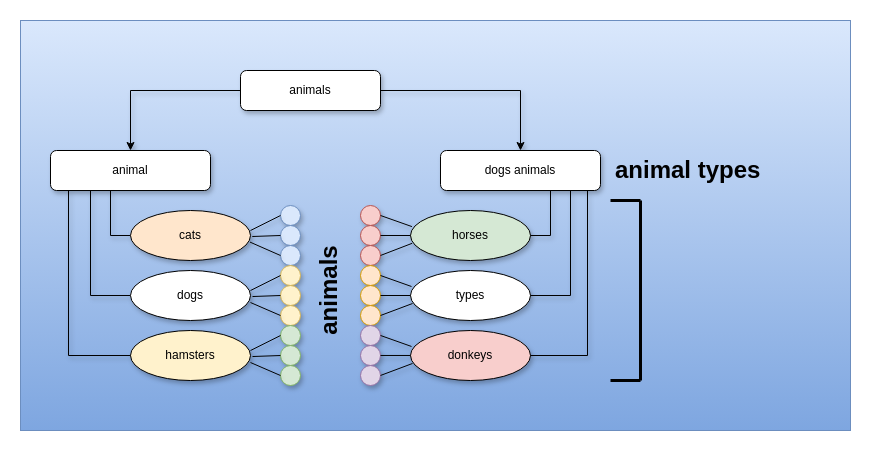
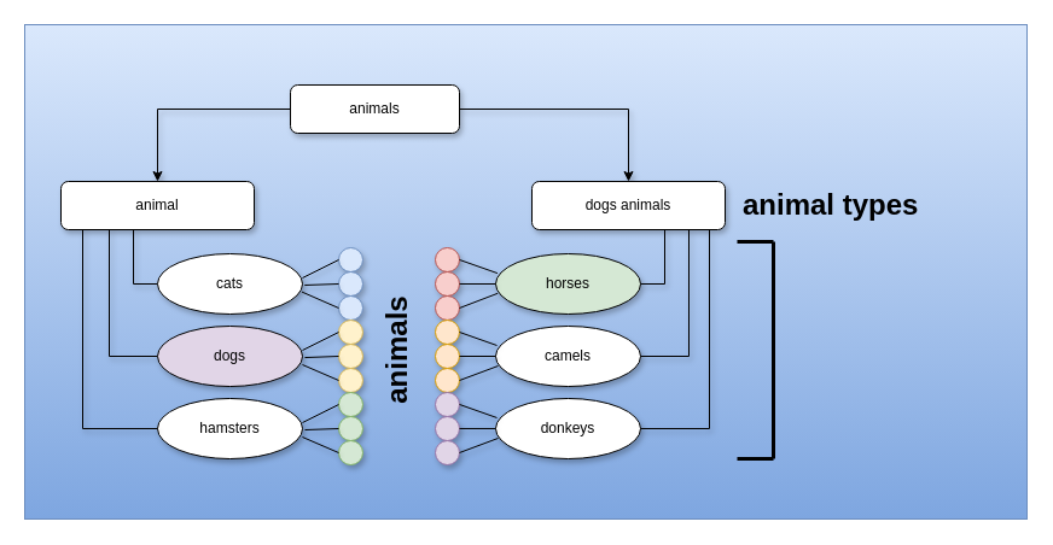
  <mxCell id="0" />
  <mxCell id="1" parent="0" />
  <mxCell id="2" value="" style="rounded=0;whiteSpace=wrap;html=1;fillColor=#dae8fc;strokeColor=#6c8ebf;gradientColor=#7ea6e0;" parent="1" vertex="1"><mxGeometry x="20" y="20" width="830" height="410" as="geometry" /></mxCell>
  <mxCell id="3" style="edgeStyle=orthogonalEdgeStyle;rounded=0;orthogonalLoop=1;jettySize=auto;html=1;entryX=0.5;entryY=0;entryDx=0;entryDy=0;shadow=1;" parent="1" source="5" target="6" edge="1"><mxGeometry relative="1" as="geometry" /></mxCell>
  <mxCell id="4" style="edgeStyle=orthogonalEdgeStyle;rounded=0;orthogonalLoop=1;jettySize=auto;html=1;entryX=0.5;entryY=0;entryDx=0;entryDy=0;shadow=1;" parent="1" source="5" target="7" edge="1"><mxGeometry relative="1" as="geometry" /></mxCell>
  <mxCell id="5" value="animals" style="rounded=1;whiteSpace=wrap;html=1;shadow=1;" parent="1" vertex="1"><mxGeometry x="240" y="70" width="140" height="40" as="geometry" /></mxCell>
  <mxCell id="6" value="animal" style="rounded=1;whiteSpace=wrap;html=1;shadow=1;" parent="1" vertex="1"><mxGeometry x="50" y="150" width="160" height="40" as="geometry" /></mxCell>
  <mxCell id="7" value="dogs animals" style="rounded=1;whiteSpace=wrap;html=1;shadow=1;" parent="1" vertex="1"><mxGeometry x="440" y="150" width="160" height="40" as="geometry" /></mxCell>
  <mxCell id="8" style="edgeStyle=orthogonalEdgeStyle;rounded=0;orthogonalLoop=1;jettySize=auto;html=1;endArrow=none;endFill=0;shadow=1;" parent="1" source="9" edge="1"><mxGeometry relative="1" as="geometry"><mxPoint x="110" y="200" as="targetPoint" /></mxGeometry></mxCell>
- <mxCell id="9" value="cats" style="ellipse;whiteSpace=wrap;html=1;shadow=1;fillColor=#ffe6cc;" parent="1" vertex="1"><mxGeometry x="130" y="210" width="120" height="50" as="geometry" /></mxCell>
+ <mxCell id="9" value="cats" style="ellipse;whiteSpace=wrap;html=1;shadow=1;" parent="1" vertex="1"><mxGeometry x="130" y="210" width="120" height="50" as="geometry" /></mxCell>
  <mxCell id="10" style="edgeStyle=orthogonalEdgeStyle;rounded=0;orthogonalLoop=1;jettySize=auto;html=1;endArrow=none;endFill=0;shadow=1;" parent="1" source="11" edge="1"><mxGeometry relative="1" as="geometry"><mxPoint x="90" y="190" as="targetPoint" /><Array as="points"><mxPoint x="90" y="295" /></Array></mxGeometry></mxCell>
- <mxCell id="11" value="dogs" style="ellipse;whiteSpace=wrap;html=1;shadow=1;" parent="1" vertex="1"><mxGeometry x="130" y="270" width="120" height="50" as="geometry" /></mxCell>
- <mxCell id="12" value="hamsters" style="ellipse;whiteSpace=wrap;html=1;shadow=1;fillColor=#fff2cc;" parent="1" vertex="1"><mxGeometry x="130" y="330" width="120" height="50" as="geometry" /></mxCell>
+ <mxCell id="11" value="dogs" style="ellipse;whiteSpace=wrap;html=1;shadow=1;fillColor=#e1d5e7;" parent="1" vertex="1"><mxGeometry x="130" y="270" width="120" height="50" as="geometry" /></mxCell>
+ <mxCell id="12" value="hamsters" style="ellipse;whiteSpace=wrap;html=1;shadow=1;" parent="1" vertex="1"><mxGeometry x="130" y="330" width="120" height="50" as="geometry" /></mxCell>
  <mxCell id="13" style="edgeStyle=orthogonalEdgeStyle;rounded=0;orthogonalLoop=1;jettySize=auto;html=1;endArrow=none;endFill=0;shadow=1;" parent="1" source="12" edge="1"><mxGeometry relative="1" as="geometry"><mxPoint x="68" y="190" as="targetPoint" /><Array as="points"><mxPoint x="68" y="355" /></Array></mxGeometry></mxCell>
  <mxCell id="14" value="horses" style="ellipse;whiteSpace=wrap;html=1;shadow=1;fillColor=#d5e8d4;" parent="1" vertex="1"><mxGeometry x="410" y="210" width="120" height="50" as="geometry" /></mxCell>
- <mxCell id="15" value="types" style="ellipse;whiteSpace=wrap;html=1;shadow=1;" parent="1" vertex="1"><mxGeometry x="410" y="270" width="120" height="50" as="geometry" /></mxCell>
- <mxCell id="16" value="donkeys" style="ellipse;whiteSpace=wrap;html=1;shadow=1;fillColor=#f8cecc;" parent="1" vertex="1"><mxGeometry x="410" y="330" width="120" height="50" as="geometry" /></mxCell>
+ <mxCell id="15" value="camels" style="ellipse;whiteSpace=wrap;html=1;shadow=1;" parent="1" vertex="1"><mxGeometry x="410" y="270" width="120" height="50" as="geometry" /></mxCell>
+ <mxCell id="16" value="donkeys" style="ellipse;whiteSpace=wrap;html=1;shadow=1;" parent="1" vertex="1"><mxGeometry x="410" y="330" width="120" height="50" as="geometry" /></mxCell>
  <mxCell id="17" value="&lt;h1&gt;animal types&lt;/h1&gt;" style="text;html=1;strokeColor=none;fillColor=none;spacing=5;spacingTop=-20;whiteSpace=wrap;overflow=hidden;rounded=0;" vertex="1" parent="1"><mxGeometry x="610" y="150" width="190" height="39.97" as="geometry" /></mxCell>
  <mxCell id="18" value="" style="group;strokeWidth=6;strokeColor=none;perimeterSpacing=2;shadow=0;" vertex="1" connectable="0" parent="1"><mxGeometry x="610" y="200" width="30" height="180" as="geometry" /></mxCell>
  <mxCell id="19" value="" style="endArrow=none;html=1;rounded=0;strokeWidth=3;" edge="1" parent="18"><mxGeometry width="50" height="50" relative="1" as="geometry"><mxPoint x="30" y="180" as="sourcePoint" /><mxPoint x="30" as="targetPoint" /></mxGeometry></mxCell>
  <mxCell id="20" value="" style="endArrow=none;html=1;rounded=0;strokeWidth=3;" edge="1" parent="18"><mxGeometry width="50" height="50" relative="1" as="geometry"><mxPoint as="sourcePoint" /><mxPoint x="30" as="targetPoint" /></mxGeometry></mxCell>
  <mxCell id="21" value="" style="endArrow=none;html=1;rounded=0;strokeWidth=3;" edge="1" parent="18"><mxGeometry width="50" height="50" relative="1" as="geometry"><mxPoint y="180" as="sourcePoint" /><mxPoint x="30" y="180" as="targetPoint" /></mxGeometry></mxCell>
  <mxCell id="22" value="" style="ellipse;whiteSpace=wrap;html=1;aspect=fixed;fillColor=#dae8fc;strokeColor=#6c8ebf;shadow=1;" vertex="1" parent="1"><mxGeometry x="280" y="205" width="20" height="20" as="geometry" /></mxCell>
  <mxCell id="23" value="" style="ellipse;whiteSpace=wrap;html=1;aspect=fixed;fillColor=#dae8fc;strokeColor=#6c8ebf;shadow=1;" vertex="1" parent="1"><mxGeometry x="280" y="225" width="20" height="20" as="geometry" /></mxCell>
  <mxCell id="24" value="" style="ellipse;whiteSpace=wrap;html=1;aspect=fixed;fillColor=#dae8fc;strokeColor=#6c8ebf;shadow=1;" vertex="1" parent="1"><mxGeometry x="280" y="245" width="20" height="20" as="geometry" /></mxCell>
  <mxCell id="25" value="" style="endArrow=none;html=1;rounded=0;entryX=0;entryY=0.5;entryDx=0;entryDy=0;shadow=1;" edge="1" parent="1" target="22"><mxGeometry width="50" height="50" relative="1" as="geometry"><mxPoint x="250" y="230" as="sourcePoint" /><mxPoint x="340" y="210" as="targetPoint" /></mxGeometry></mxCell>
  <mxCell id="26" value="" style="endArrow=none;html=1;rounded=0;entryX=0;entryY=0.5;entryDx=0;entryDy=0;exitX=1.015;exitY=0.52;exitDx=0;exitDy=0;exitPerimeter=0;shadow=1;" edge="1" parent="1" source="9" target="23"><mxGeometry width="50" height="50" relative="1" as="geometry"><mxPoint x="260" y="240" as="sourcePoint" /><mxPoint x="290" y="225" as="targetPoint" /></mxGeometry></mxCell>
  <mxCell id="27" value="" style="endArrow=none;html=1;rounded=0;entryX=0;entryY=0.5;entryDx=0;entryDy=0;exitX=0.996;exitY=0.632;exitDx=0;exitDy=0;exitPerimeter=0;shadow=1;" edge="1" parent="1" source="9" target="24"><mxGeometry width="50" height="50" relative="1" as="geometry"><mxPoint x="262" y="246" as="sourcePoint" /><mxPoint x="288" y="245" as="targetPoint" /></mxGeometry></mxCell>
  <mxCell id="28" value="" style="ellipse;whiteSpace=wrap;html=1;aspect=fixed;fillColor=#fff2cc;strokeColor=#d6b656;shadow=1;" vertex="1" parent="1"><mxGeometry x="280" y="265.03" width="20" height="20" as="geometry" /></mxCell>
  <mxCell id="29" value="" style="ellipse;whiteSpace=wrap;html=1;aspect=fixed;fillColor=#fff2cc;strokeColor=#d6b656;shadow=1;" vertex="1" parent="1"><mxGeometry x="280" y="285.03" width="20" height="20" as="geometry" /></mxCell>
  <mxCell id="30" value="" style="ellipse;whiteSpace=wrap;html=1;aspect=fixed;fillColor=#fff2cc;strokeColor=#d6b656;shadow=1;" vertex="1" parent="1"><mxGeometry x="280" y="305.03" width="20" height="20" as="geometry" /></mxCell>
  <mxCell id="31" value="" style="endArrow=none;html=1;rounded=0;entryX=0;entryY=0.5;entryDx=0;entryDy=0;shadow=1;" edge="1" parent="1" target="28"><mxGeometry width="50" height="50" relative="1" as="geometry"><mxPoint x="250" y="290.03" as="sourcePoint" /><mxPoint x="340" y="270.03" as="targetPoint" /></mxGeometry></mxCell>
  <mxCell id="32" value="" style="endArrow=none;html=1;rounded=0;entryX=0;entryY=0.5;entryDx=0;entryDy=0;exitX=1.015;exitY=0.52;exitDx=0;exitDy=0;exitPerimeter=0;shadow=1;" edge="1" parent="1" target="29"><mxGeometry width="50" height="50" relative="1" as="geometry"><mxPoint x="252" y="296.03" as="sourcePoint" /><mxPoint x="290" y="285.03" as="targetPoint" /></mxGeometry></mxCell>
  <mxCell id="33" value="" style="endArrow=none;html=1;rounded=0;entryX=0;entryY=0.5;entryDx=0;entryDy=0;exitX=0.996;exitY=0.632;exitDx=0;exitDy=0;exitPerimeter=0;shadow=1;" edge="1" parent="1" target="30"><mxGeometry width="50" height="50" relative="1" as="geometry"><mxPoint x="250" y="302.03" as="sourcePoint" /><mxPoint x="288" y="305.03" as="targetPoint" /></mxGeometry></mxCell>
  <mxCell id="34" value="" style="ellipse;whiteSpace=wrap;html=1;aspect=fixed;fillColor=#d5e8d4;strokeColor=#82b366;shadow=1;" vertex="1" parent="1"><mxGeometry x="280" y="325.03" width="20" height="20" as="geometry" /></mxCell>
  <mxCell id="35" value="" style="ellipse;whiteSpace=wrap;html=1;aspect=fixed;fillColor=#d5e8d4;strokeColor=#82b366;shadow=1;" vertex="1" parent="1"><mxGeometry x="280" y="345.03" width="20" height="20" as="geometry" /></mxCell>
  <mxCell id="36" value="" style="ellipse;whiteSpace=wrap;html=1;aspect=fixed;fillColor=#d5e8d4;strokeColor=#82b366;shadow=1;" vertex="1" parent="1"><mxGeometry x="280" y="365.03" width="20" height="20" as="geometry" /></mxCell>
  <mxCell id="37" value="" style="endArrow=none;html=1;rounded=0;entryX=0;entryY=0.5;entryDx=0;entryDy=0;shadow=1;" edge="1" parent="1" target="34"><mxGeometry width="50" height="50" relative="1" as="geometry"><mxPoint x="250" y="350.03" as="sourcePoint" /><mxPoint x="340" y="330.03" as="targetPoint" /></mxGeometry></mxCell>
  <mxCell id="38" value="" style="endArrow=none;html=1;rounded=0;entryX=0;entryY=0.5;entryDx=0;entryDy=0;exitX=1.015;exitY=0.52;exitDx=0;exitDy=0;exitPerimeter=0;shadow=1;" edge="1" parent="1" target="35"><mxGeometry width="50" height="50" relative="1" as="geometry"><mxPoint x="252" y="356.03" as="sourcePoint" /><mxPoint x="290" y="345.03" as="targetPoint" /></mxGeometry></mxCell>
  <mxCell id="39" value="" style="endArrow=none;html=1;rounded=0;entryX=0;entryY=0.5;entryDx=0;entryDy=0;exitX=0.996;exitY=0.632;exitDx=0;exitDy=0;exitPerimeter=0;shadow=1;" edge="1" parent="1" target="36"><mxGeometry width="50" height="50" relative="1" as="geometry"><mxPoint x="250" y="362.03" as="sourcePoint" /><mxPoint x="288" y="365.03" as="targetPoint" /></mxGeometry></mxCell>
  <mxCell id="40" value="" style="ellipse;whiteSpace=wrap;html=1;aspect=fixed;fillColor=#f8cecc;strokeColor=#b85450;shadow=1;" vertex="1" parent="1"><mxGeometry x="360" y="204.99" width="20" height="20" as="geometry" /></mxCell>
  <mxCell id="41" value="" style="ellipse;whiteSpace=wrap;html=1;aspect=fixed;fillColor=#f8cecc;strokeColor=#b85450;shadow=1;" vertex="1" parent="1"><mxGeometry x="360" y="224.99" width="20" height="20" as="geometry" /></mxCell>
  <mxCell id="42" value="" style="ellipse;whiteSpace=wrap;html=1;aspect=fixed;fillColor=#f8cecc;strokeColor=#b85450;shadow=1;" vertex="1" parent="1"><mxGeometry x="360" y="244.99" width="20" height="20" as="geometry" /></mxCell>
  <mxCell id="43" value="" style="endArrow=none;html=1;rounded=0;entryX=1;entryY=0.5;entryDx=0;entryDy=0;exitX=0.012;exitY=0.322;exitDx=0;exitDy=0;exitPerimeter=0;shadow=1;" edge="1" parent="1" target="40" source="14"><mxGeometry width="50" height="50" relative="1" as="geometry"><mxPoint x="592" y="230" as="sourcePoint" /><mxPoint x="682" y="210" as="targetPoint" /></mxGeometry></mxCell>
  <mxCell id="44" value="" style="endArrow=none;html=1;rounded=0;entryX=1;entryY=0.5;entryDx=0;entryDy=0;shadow=1;" edge="1" parent="1" target="41"><mxGeometry width="50" height="50" relative="1" as="geometry"><mxPoint x="410" y="235" as="sourcePoint" /><mxPoint x="632" y="225" as="targetPoint" /></mxGeometry></mxCell>
  <mxCell id="45" value="" style="endArrow=none;html=1;rounded=0;entryX=1;entryY=0.5;entryDx=0;entryDy=0;exitX=0.014;exitY=0.656;exitDx=0;exitDy=0;exitPerimeter=0;shadow=1;" edge="1" parent="1" target="42" source="14"><mxGeometry width="50" height="50" relative="1" as="geometry"><mxPoint x="592" y="242" as="sourcePoint" /><mxPoint x="630" y="245" as="targetPoint" /></mxGeometry></mxCell>
  <mxCell id="46" value="" style="ellipse;whiteSpace=wrap;html=1;aspect=fixed;fillColor=#ffe6cc;strokeColor=#d79b00;shadow=1;" vertex="1" parent="1"><mxGeometry x="360" y="265.02" width="20" height="20" as="geometry" /></mxCell>
  <mxCell id="47" value="" style="ellipse;whiteSpace=wrap;html=1;aspect=fixed;fillColor=#ffe6cc;strokeColor=#d79b00;shadow=1;" vertex="1" parent="1"><mxGeometry x="360" y="285.02" width="20" height="20" as="geometry" /></mxCell>
  <mxCell id="48" value="" style="ellipse;whiteSpace=wrap;html=1;aspect=fixed;fillColor=#ffe6cc;strokeColor=#d79b00;shadow=1;" vertex="1" parent="1"><mxGeometry x="360" y="305.02" width="20" height="20" as="geometry" /></mxCell>
  <mxCell id="49" value="" style="ellipse;whiteSpace=wrap;html=1;aspect=fixed;fillColor=#e1d5e7;strokeColor=#9673a6;shadow=1;" vertex="1" parent="1"><mxGeometry x="360" y="325.02" width="20" height="20" as="geometry" /></mxCell>
  <mxCell id="50" value="" style="ellipse;whiteSpace=wrap;html=1;aspect=fixed;fillColor=#e1d5e7;strokeColor=#9673a6;shadow=1;" vertex="1" parent="1"><mxGeometry x="360" y="345.02" width="20" height="20" as="geometry" /></mxCell>
  <mxCell id="51" value="" style="ellipse;whiteSpace=wrap;html=1;aspect=fixed;fillColor=#e1d5e7;strokeColor=#9673a6;shadow=1;" vertex="1" parent="1"><mxGeometry x="360" y="365.02" width="20" height="20" as="geometry" /></mxCell>
  <mxCell id="52" value="" style="endArrow=none;html=1;rounded=0;entryX=1;entryY=0.5;entryDx=0;entryDy=0;exitX=0.012;exitY=0.322;exitDx=0;exitDy=0;exitPerimeter=0;shadow=1;" edge="1" parent="1"><mxGeometry width="50" height="50" relative="1" as="geometry"><mxPoint x="411" y="286" as="sourcePoint" /><mxPoint x="380" y="275" as="targetPoint" /></mxGeometry></mxCell>
  <mxCell id="53" value="" style="endArrow=none;html=1;rounded=0;entryX=1;entryY=0.5;entryDx=0;entryDy=0;shadow=1;" edge="1" parent="1"><mxGeometry width="50" height="50" relative="1" as="geometry"><mxPoint x="410" y="295" as="sourcePoint" /><mxPoint x="380" y="295" as="targetPoint" /></mxGeometry></mxCell>
  <mxCell id="54" value="" style="endArrow=none;html=1;rounded=0;entryX=1;entryY=0.5;entryDx=0;entryDy=0;exitX=0.014;exitY=0.656;exitDx=0;exitDy=0;exitPerimeter=0;shadow=1;" edge="1" parent="1"><mxGeometry width="50" height="50" relative="1" as="geometry"><mxPoint x="412" y="303" as="sourcePoint" /><mxPoint x="380" y="315" as="targetPoint" /></mxGeometry></mxCell>
  <mxCell id="55" value="" style="endArrow=none;html=1;rounded=0;entryX=1;entryY=0.5;entryDx=0;entryDy=0;exitX=0.012;exitY=0.322;exitDx=0;exitDy=0;exitPerimeter=0;shadow=1;" edge="1" parent="1"><mxGeometry width="50" height="50" relative="1" as="geometry"><mxPoint x="411" y="345.98" as="sourcePoint" /><mxPoint x="380" y="334.98" as="targetPoint" /></mxGeometry></mxCell>
  <mxCell id="56" value="" style="endArrow=none;html=1;rounded=0;entryX=1;entryY=0.5;entryDx=0;entryDy=0;shadow=1;" edge="1" parent="1"><mxGeometry width="50" height="50" relative="1" as="geometry"><mxPoint x="410" y="354.98" as="sourcePoint" /><mxPoint x="380" y="354.98" as="targetPoint" /></mxGeometry></mxCell>
  <mxCell id="57" value="" style="endArrow=none;html=1;rounded=0;entryX=1;entryY=0.5;entryDx=0;entryDy=0;exitX=0.014;exitY=0.656;exitDx=0;exitDy=0;exitPerimeter=0;shadow=1;" edge="1" parent="1"><mxGeometry width="50" height="50" relative="1" as="geometry"><mxPoint x="412" y="362.98" as="sourcePoint" /><mxPoint x="380" y="374.98" as="targetPoint" /></mxGeometry></mxCell>
  <mxCell id="58" style="edgeStyle=orthogonalEdgeStyle;rounded=0;orthogonalLoop=1;jettySize=auto;html=1;endArrow=none;endFill=0;shadow=1;" edge="1" parent="1" source="14"><mxGeometry relative="1" as="geometry"><mxPoint x="550" y="190" as="targetPoint" /><Array as="points"><mxPoint x="550" y="235" /></Array></mxGeometry></mxCell>
  <mxCell id="59" style="edgeStyle=orthogonalEdgeStyle;rounded=0;orthogonalLoop=1;jettySize=auto;html=1;endArrow=none;endFill=0;shadow=1;" edge="1" parent="1" source="15"><mxGeometry relative="1" as="geometry"><mxPoint x="570" y="190" as="targetPoint" /><Array as="points"><mxPoint x="570" y="295" /></Array></mxGeometry></mxCell>
  <mxCell id="60" style="edgeStyle=orthogonalEdgeStyle;rounded=0;orthogonalLoop=1;jettySize=auto;html=1;endArrow=none;endFill=0;shadow=1;" edge="1" parent="1" source="16"><mxGeometry relative="1" as="geometry"><mxPoint x="587" y="190" as="targetPoint" /><Array as="points"><mxPoint x="587" y="355" /><mxPoint x="587" y="190" /></Array></mxGeometry></mxCell>
  <mxCell id="61" value="&lt;h1&gt;animals&lt;/h1&gt;" style="text;html=1;strokeColor=none;fillColor=none;spacing=5;spacingTop=-20;whiteSpace=wrap;overflow=hidden;rounded=0;horizontal=0;align=center;shadow=1;" vertex="1" parent="1"><mxGeometry x="309" y="215.03" width="130" height="150" as="geometry" /></mxCell>
